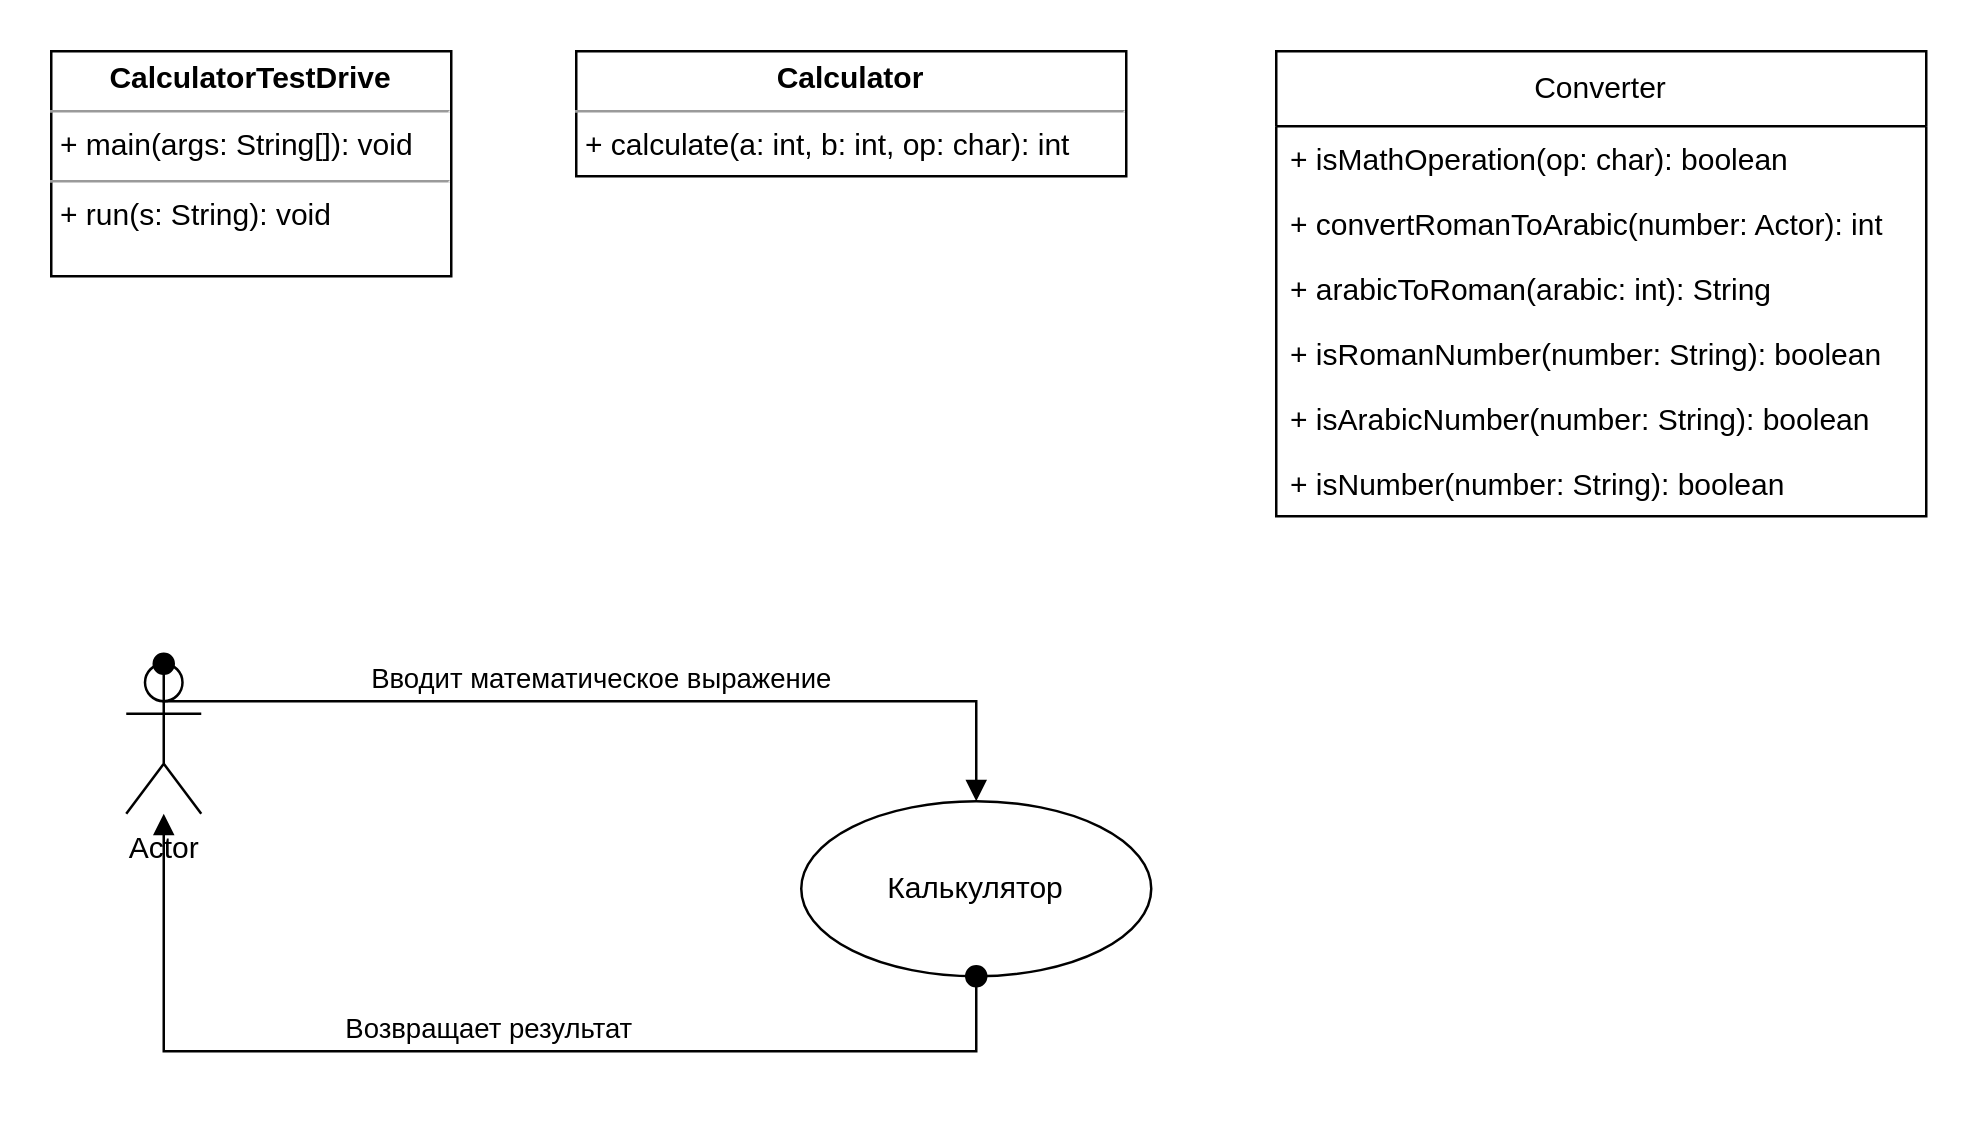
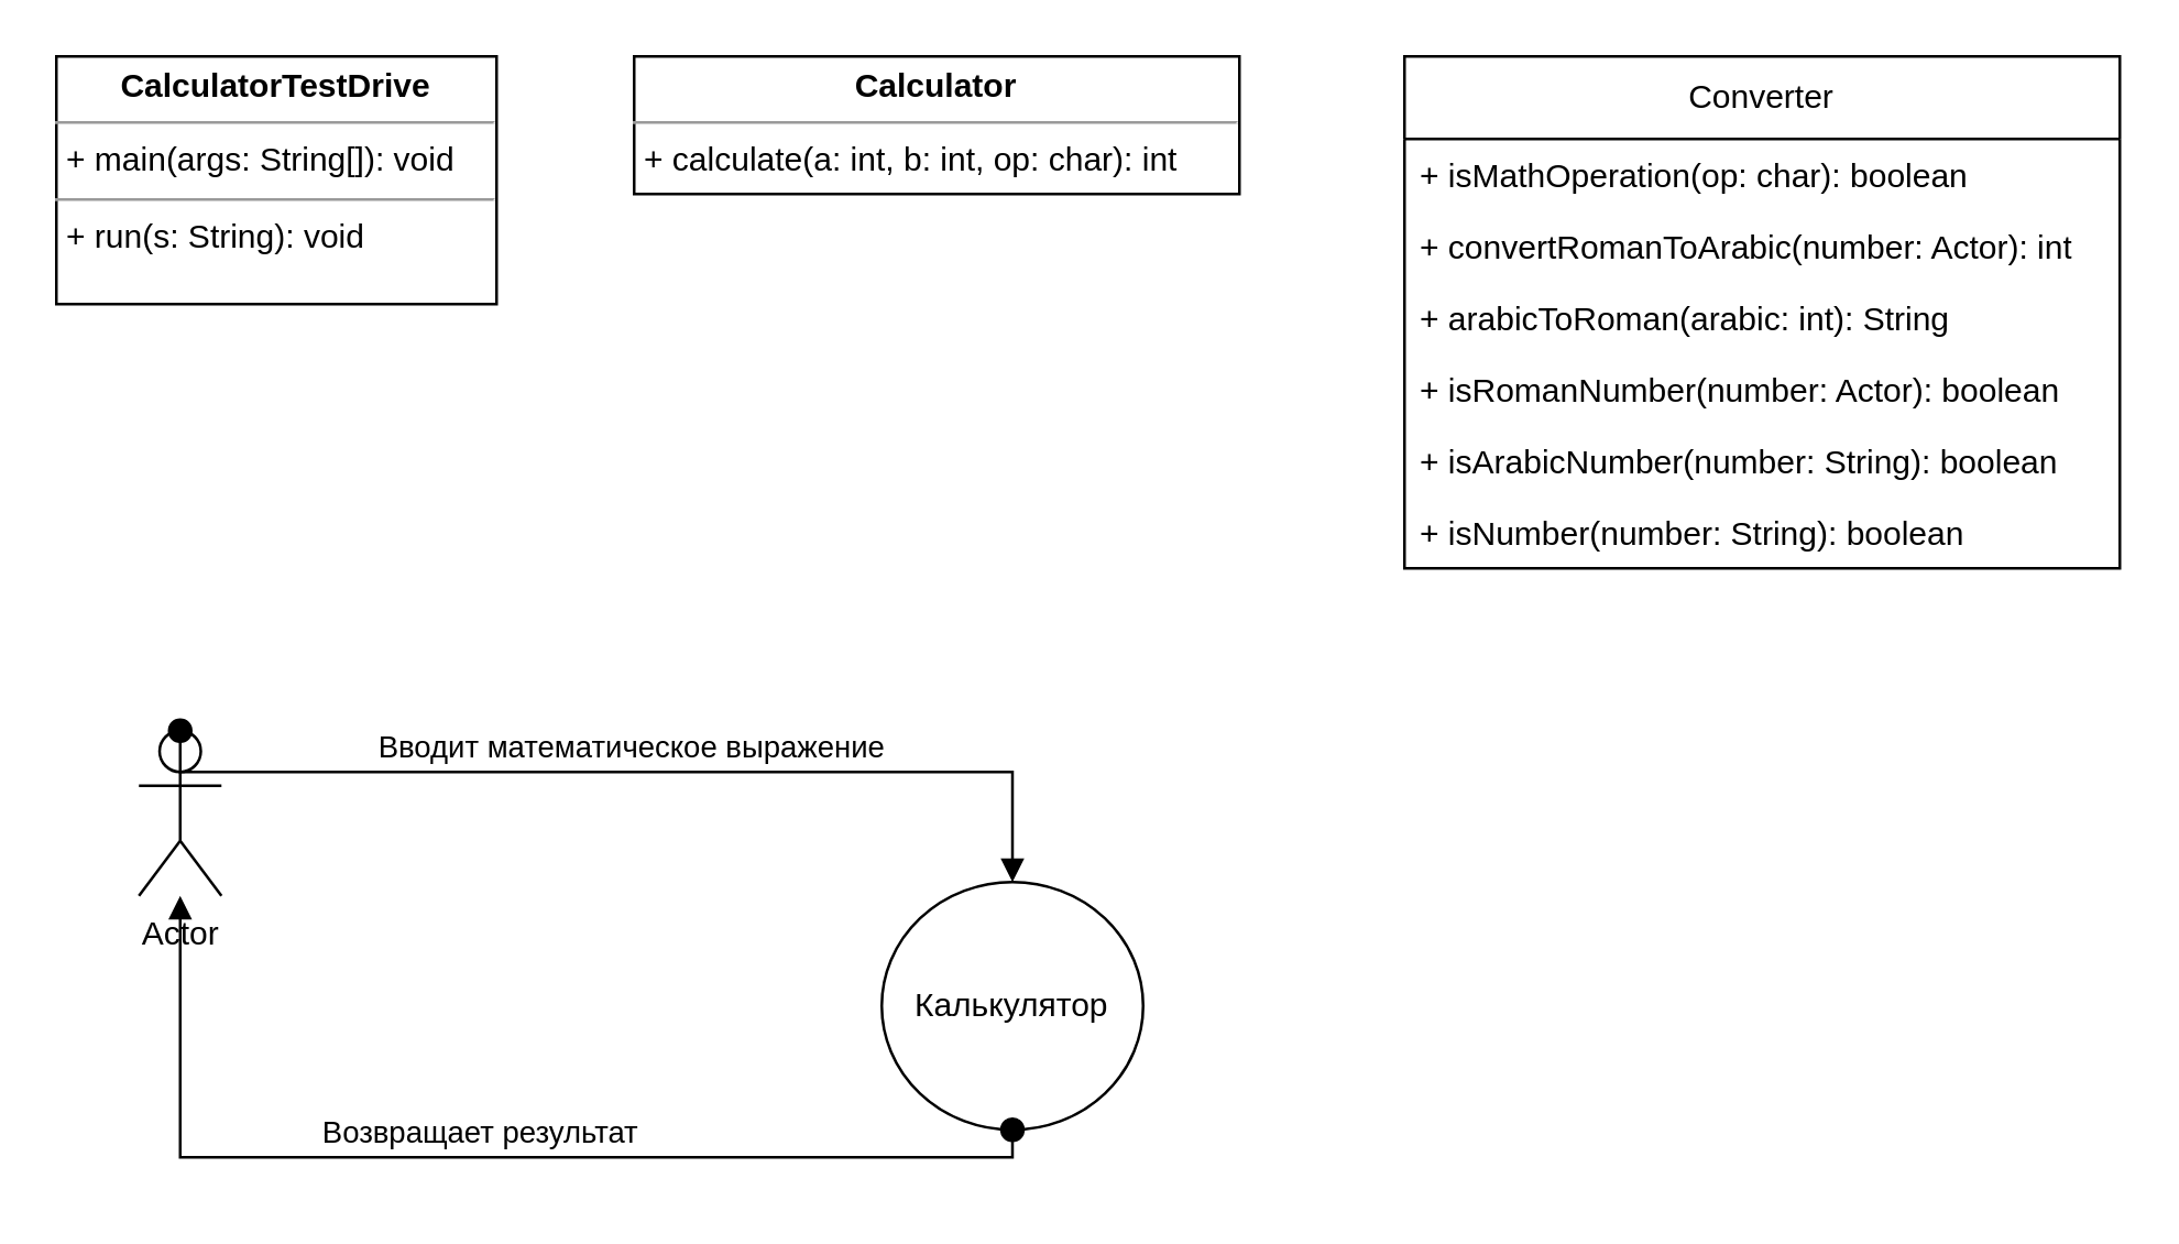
  <mxCell id="0" />
  <mxCell id="1" parent="0" />
  <mxCell id="2" value="&lt;p style=&quot;margin:0px;margin-top:4px;text-align:center;&quot;&gt;&lt;b&gt;Calculator&lt;/b&gt;&lt;/p&gt;&lt;hr size=&quot;1&quot;&gt;&lt;p style=&quot;margin:0px;margin-left:4px;&quot;&gt;+ calculate(a: int, b: int, op: char): int&lt;br&gt;&lt;/p&gt;" style="verticalAlign=top;align=left;overflow=fill;fontSize=12;fontFamily=Helvetica;html=1;whiteSpace=wrap;" vertex="1" parent="1"><mxGeometry x="230" y="20" width="220" height="50" as="geometry" /></mxCell>
  <mxCell id="3" value="&lt;p style=&quot;margin:0px;margin-top:4px;text-align:center;&quot;&gt;&lt;b&gt;CalculatorTestDrive&lt;/b&gt;&lt;br&gt;&lt;/p&gt;&lt;hr size=&quot;1&quot;&gt;&lt;p style=&quot;margin:0px;margin-left:4px;&quot;&gt;+ main(args: String[]): void&lt;br&gt;&lt;/p&gt;&lt;hr size=&quot;1&quot;&gt;&lt;p style=&quot;margin:0px;margin-left:4px;&quot;&gt;+ run(s: String): void&lt;br&gt;&lt;/p&gt;" style="verticalAlign=top;align=left;overflow=fill;fontSize=12;fontFamily=Helvetica;html=1;whiteSpace=wrap;" vertex="1" parent="1"><mxGeometry x="20" y="20" width="160" height="90" as="geometry" /></mxCell>
  <mxCell id="4" value="Converter" style="swimlane;fontStyle=0;childLayout=stackLayout;horizontal=1;startSize=30;fillColor=none;horizontalStack=0;resizeParent=1;resizeParentMax=0;resizeLast=0;collapsible=1;marginBottom=0;whiteSpace=wrap;html=1;" vertex="1" parent="1"><mxGeometry x="510" y="20" width="260" height="186" as="geometry"><mxRectangle x="200" y="370" width="90" height="30" as="alternateBounds" /></mxGeometry></mxCell>
  <mxCell id="5" value="+ isMathOperation(op: char): boolean" style="text;strokeColor=none;fillColor=none;align=left;verticalAlign=top;spacingLeft=4;spacingRight=4;overflow=hidden;rotatable=0;points=[[0,0.5],[1,0.5]];portConstraint=eastwest;whiteSpace=wrap;html=1;" vertex="1" parent="4"><mxGeometry y="30" width="260" height="26" as="geometry" /></mxCell>
  <mxCell id="6" value="+ convertRomanToArabic(number: Actor): int" style="text;strokeColor=none;fillColor=none;align=left;verticalAlign=top;spacingLeft=4;spacingRight=4;overflow=hidden;rotatable=0;points=[[0,0.5],[1,0.5]];portConstraint=eastwest;whiteSpace=wrap;html=1;" vertex="1" parent="4"><mxGeometry y="56" width="260" height="26" as="geometry" /></mxCell>
  <mxCell id="7" value="+ arabicToRoman(arabic: int): String" style="text;strokeColor=none;fillColor=none;align=left;verticalAlign=top;spacingLeft=4;spacingRight=4;overflow=hidden;rotatable=0;points=[[0,0.5],[1,0.5]];portConstraint=eastwest;whiteSpace=wrap;html=1;shadow=0;" vertex="1" parent="4"><mxGeometry y="82" width="260" height="26" as="geometry" /></mxCell>
- <mxCell id="8" value="+ isRomanNumber(number: String): boolean" style="text;strokeColor=none;fillColor=none;align=left;verticalAlign=top;spacingLeft=4;spacingRight=4;overflow=hidden;rotatable=0;points=[[0,0.5],[1,0.5]];portConstraint=eastwest;whiteSpace=wrap;html=1;shadow=0;" vertex="1" parent="4"><mxGeometry y="108" width="260" height="26" as="geometry" /></mxCell>
+ <mxCell id="8" value="+ isRomanNumber(number: Actor): boolean" style="text;strokeColor=none;fillColor=none;align=left;verticalAlign=top;spacingLeft=4;spacingRight=4;overflow=hidden;rotatable=0;points=[[0,0.5],[1,0.5]];portConstraint=eastwest;whiteSpace=wrap;html=1;shadow=0;" vertex="1" parent="4"><mxGeometry y="108" width="260" height="26" as="geometry" /></mxCell>
  <mxCell id="9" value="+ isArabicNumber(number: String): boolean" style="text;strokeColor=none;fillColor=none;align=left;verticalAlign=top;spacingLeft=4;spacingRight=4;overflow=hidden;rotatable=0;points=[[0,0.5],[1,0.5]];portConstraint=eastwest;whiteSpace=wrap;html=1;shadow=0;" vertex="1" parent="4"><mxGeometry y="134" width="260" height="26" as="geometry" /></mxCell>
  <mxCell id="10" value="+ isNumber(number: String): boolean" style="text;strokeColor=none;fillColor=none;align=left;verticalAlign=top;spacingLeft=4;spacingRight=4;overflow=hidden;rotatable=0;points=[[0,0.5],[1,0.5]];portConstraint=eastwest;whiteSpace=wrap;html=1;shadow=0;" vertex="1" parent="4"><mxGeometry y="160" width="260" height="26" as="geometry" /></mxCell>
  <mxCell id="11" value="Actor" style="shape=umlActor;verticalLabelPosition=bottom;verticalAlign=top;html=1;" vertex="1" parent="1"><mxGeometry x="50" y="265" width="30" height="60" as="geometry" /></mxCell>
- <mxCell id="12" value="Калькулятор" style="ellipse;whiteSpace=wrap;html=1;" vertex="1" parent="1"><mxGeometry x="320" y="320" width="140" height="70" as="geometry" /></mxCell>
+ <mxCell id="12" value="Калькулятор" style="ellipse;whiteSpace=wrap;html=1;" vertex="1" parent="1"><mxGeometry x="320" y="320" width="95" height="90" as="geometry" /></mxCell>
  <mxCell id="13" value="Возвращает результат" style="html=1;verticalAlign=bottom;startArrow=oval;startFill=1;endArrow=block;startSize=8;edgeStyle=elbowEdgeStyle;elbow=vertical;curved=0;rounded=0;exitX=0.5;exitY=1;exitDx=0;exitDy=0;" edge="1" parent="1" source="12" target="11"><mxGeometry width="60" relative="1" as="geometry"><mxPoint x="290" y="310" as="sourcePoint" /><mxPoint x="350" y="310" as="targetPoint" /><Array as="points"><mxPoint x="330" y="420" /><mxPoint x="340" y="430" /></Array></mxGeometry></mxCell>
  <mxCell id="14" value="Вводит математическое выражение" style="html=1;verticalAlign=bottom;startArrow=oval;startFill=1;endArrow=block;startSize=8;edgeStyle=elbowEdgeStyle;elbow=vertical;curved=0;rounded=0;exitX=0.5;exitY=0;exitDx=0;exitDy=0;exitPerimeter=0;entryX=0.5;entryY=0;entryDx=0;entryDy=0;" edge="1" parent="1" source="11" target="12"><mxGeometry width="60" relative="1" as="geometry"><mxPoint x="400" y="400" as="sourcePoint" /><mxPoint x="430" y="270" as="targetPoint" /><Array as="points"><mxPoint x="250" y="280" /><mxPoint x="230" y="210" /></Array></mxGeometry></mxCell>
